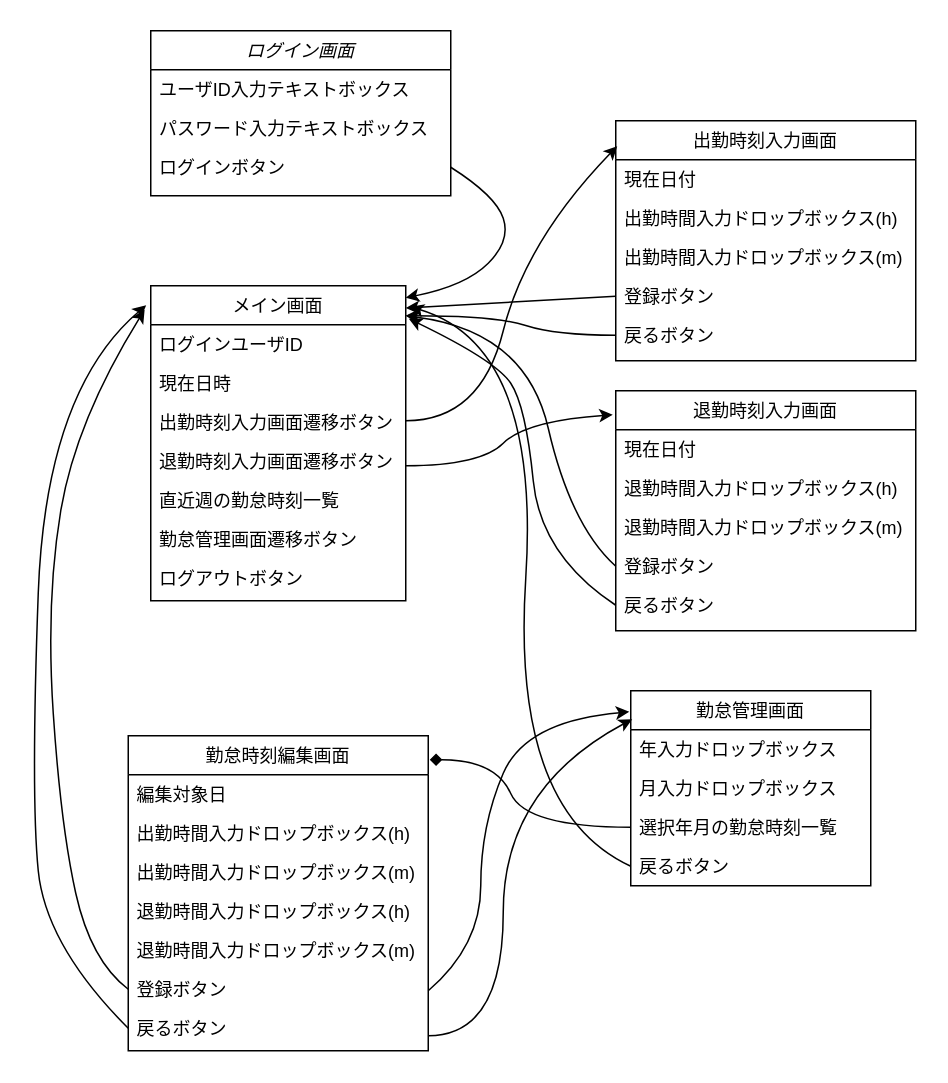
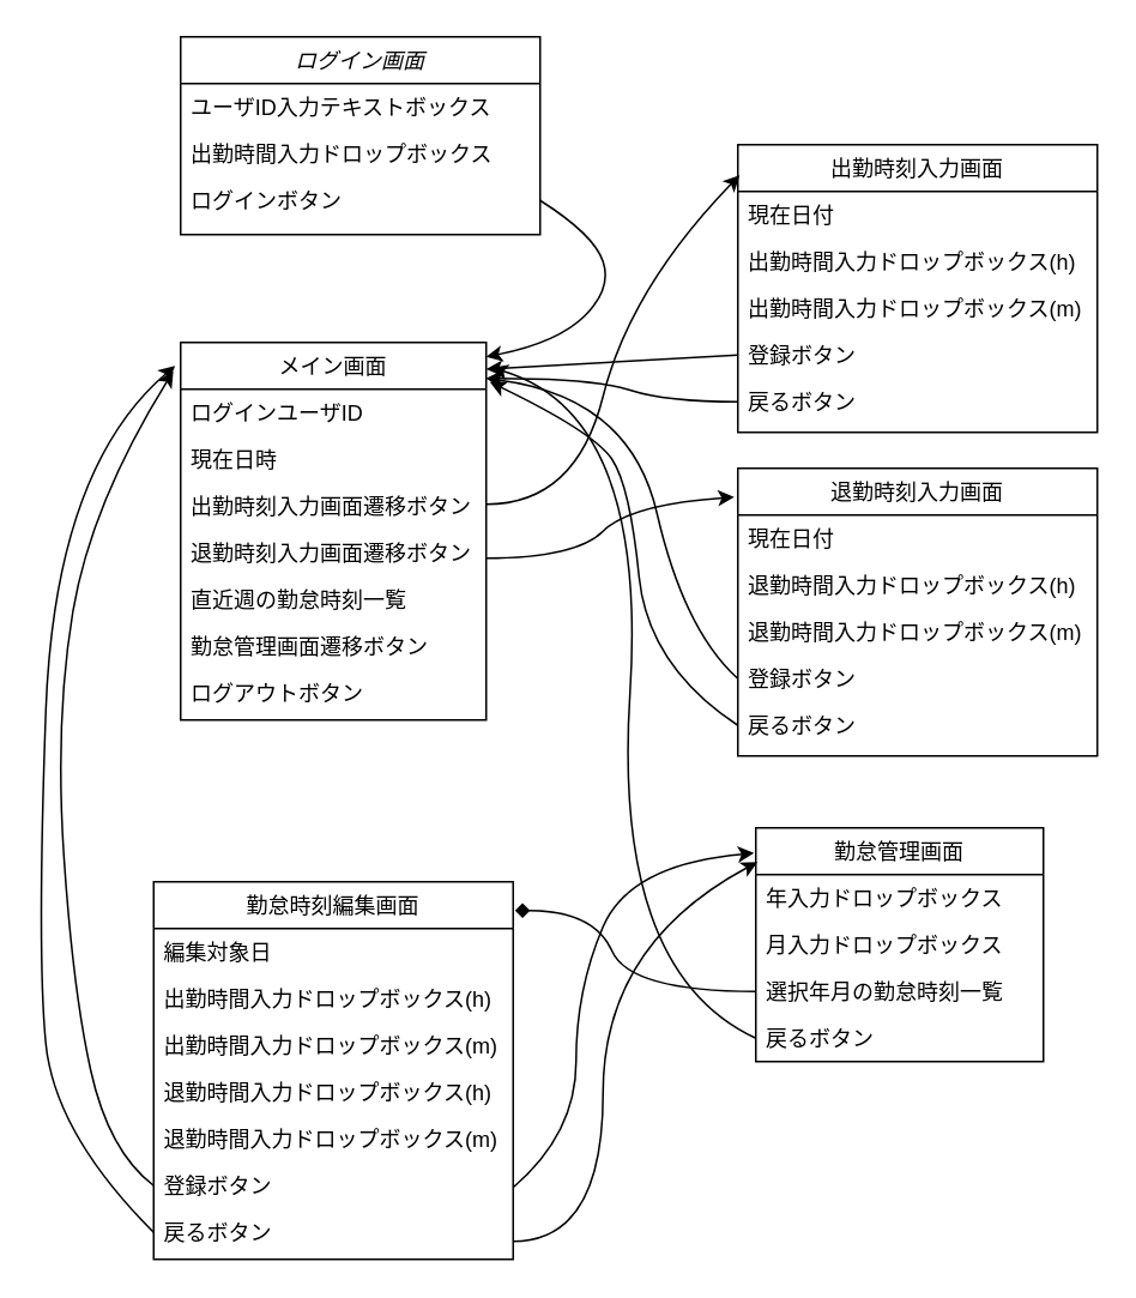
  <mxCell id="0" />
  <mxCell id="1" parent="0" />
  <mxCell id="2" value="ログイン画面" style="swimlane;fontStyle=2;align=center;verticalAlign=top;childLayout=stackLayout;horizontal=1;startSize=26;horizontalStack=0;resizeParent=1;resizeLast=0;collapsible=1;marginBottom=0;rounded=0;shadow=0;strokeWidth=1;" parent="1" vertex="1"><mxGeometry x="100" y="20" width="200" height="110" as="geometry"><mxRectangle x="230" y="140" width="160" height="26" as="alternateBounds" /></mxGeometry></mxCell>
  <mxCell id="3" value="ユーザID入力テキストボックス" style="text;align=left;verticalAlign=top;spacingLeft=4;spacingRight=4;overflow=hidden;rotatable=0;points=[[0,0.5],[1,0.5]];portConstraint=eastwest;" parent="2" vertex="1"><mxGeometry y="26" width="200" height="26" as="geometry" /></mxCell>
- <mxCell id="4" value="パスワード入力テキストボックス" style="text;align=left;verticalAlign=top;spacingLeft=4;spacingRight=4;overflow=hidden;rotatable=0;points=[[0,0.5],[1,0.5]];portConstraint=eastwest;rounded=0;shadow=0;html=0;" parent="2" vertex="1"><mxGeometry y="52" width="200" height="26" as="geometry" /></mxCell>
+ <mxCell id="4" value="出勤時間入力ドロップボックス" style="text;align=left;verticalAlign=top;spacingLeft=4;spacingRight=4;overflow=hidden;rotatable=0;points=[[0,0.5],[1,0.5]];portConstraint=eastwest;rounded=0;shadow=0;html=0;" parent="2" vertex="1"><mxGeometry y="52" width="200" height="26" as="geometry" /></mxCell>
  <mxCell id="5" value="ログインボタン" style="text;align=left;verticalAlign=top;spacingLeft=4;spacingRight=4;overflow=hidden;rotatable=0;points=[[0,0.5],[1,0.5]];portConstraint=eastwest;rounded=0;shadow=0;html=0;" parent="2" vertex="1"><mxGeometry y="78" width="200" height="26" as="geometry" /></mxCell>
  <mxCell id="6" value="メイン画面" style="swimlane;fontStyle=0;align=center;verticalAlign=top;childLayout=stackLayout;horizontal=1;startSize=26;horizontalStack=0;resizeParent=1;resizeLast=0;collapsible=1;marginBottom=0;rounded=0;shadow=0;strokeWidth=1;" parent="1" vertex="1"><mxGeometry x="100" y="190" width="170" height="210" as="geometry"><mxRectangle x="130" y="380" width="160" height="26" as="alternateBounds" /></mxGeometry></mxCell>
  <mxCell id="7" value="ログインユーザID" style="text;align=left;verticalAlign=top;spacingLeft=4;spacingRight=4;overflow=hidden;rotatable=0;points=[[0,0.5],[1,0.5]];portConstraint=eastwest;" parent="6" vertex="1"><mxGeometry y="26" width="170" height="26" as="geometry" /></mxCell>
  <mxCell id="8" value="現在日時" style="text;align=left;verticalAlign=top;spacingLeft=4;spacingRight=4;overflow=hidden;rotatable=0;points=[[0,0.5],[1,0.5]];portConstraint=eastwest;rounded=0;shadow=0;html=0;" parent="6" vertex="1"><mxGeometry y="52" width="170" height="26" as="geometry" /></mxCell>
  <mxCell id="9" value="出勤時刻入力画面遷移ボタン" style="text;align=left;verticalAlign=top;spacingLeft=4;spacingRight=4;overflow=hidden;rotatable=0;points=[[0,0.5],[1,0.5]];portConstraint=eastwest;fontStyle=0" parent="6" vertex="1"><mxGeometry y="78" width="170" height="26" as="geometry" /></mxCell>
  <mxCell id="10" value="退勤時刻入力画面遷移ボタン" style="text;align=left;verticalAlign=top;spacingLeft=4;spacingRight=4;overflow=hidden;rotatable=0;points=[[0,0.5],[1,0.5]];portConstraint=eastwest;" parent="6" vertex="1"><mxGeometry y="104" width="170" height="26" as="geometry" /></mxCell>
  <mxCell id="11" value="直近週の勤怠時刻一覧" style="text;align=left;verticalAlign=top;spacingLeft=4;spacingRight=4;overflow=hidden;rotatable=0;points=[[0,0.5],[1,0.5]];portConstraint=eastwest;rounded=0;shadow=0;html=0;" vertex="1" parent="6"><mxGeometry y="130" width="170" height="26" as="geometry" /></mxCell>
  <mxCell id="12" value="勤怠管理画面遷移ボタン" style="text;align=left;verticalAlign=top;spacingLeft=4;spacingRight=4;overflow=hidden;rotatable=0;points=[[0,0.5],[1,0.5]];portConstraint=eastwest;rounded=0;shadow=0;html=0;" vertex="1" parent="6"><mxGeometry y="156" width="170" height="26" as="geometry" /></mxCell>
  <mxCell id="13" value="ログアウトボタン" style="text;align=left;verticalAlign=top;spacingLeft=4;spacingRight=4;overflow=hidden;rotatable=0;points=[[0,0.5],[1,0.5]];portConstraint=eastwest;rounded=0;shadow=0;html=0;" vertex="1" parent="6"><mxGeometry y="182" width="170" height="26" as="geometry" /></mxCell>
  <mxCell id="14" value="勤怠管理画面" style="swimlane;fontStyle=0;align=center;verticalAlign=top;childLayout=stackLayout;horizontal=1;startSize=26;horizontalStack=0;resizeParent=1;resizeLast=0;collapsible=1;marginBottom=0;rounded=0;shadow=0;strokeWidth=1;" parent="1" vertex="1"><mxGeometry x="420" y="460" width="160" height="130" as="geometry"><mxRectangle x="340" y="380" width="170" height="26" as="alternateBounds" /></mxGeometry></mxCell>
  <mxCell id="15" value="年入力ドロップボックス" style="text;align=left;verticalAlign=top;spacingLeft=4;spacingRight=4;overflow=hidden;rotatable=0;points=[[0,0.5],[1,0.5]];portConstraint=eastwest;" parent="14" vertex="1"><mxGeometry y="26" width="160" height="26" as="geometry" /></mxCell>
  <mxCell id="16" value="月入力ドロップボックス" style="text;align=left;verticalAlign=top;spacingLeft=4;spacingRight=4;overflow=hidden;rotatable=0;points=[[0,0.5],[1,0.5]];portConstraint=eastwest;" vertex="1" parent="14"><mxGeometry y="52" width="160" height="26" as="geometry" /></mxCell>
  <mxCell id="17" value="選択年月の勤怠時刻一覧" style="text;align=left;verticalAlign=top;spacingLeft=4;spacingRight=4;overflow=hidden;rotatable=0;points=[[0,0.5],[1,0.5]];portConstraint=eastwest;" vertex="1" parent="14"><mxGeometry y="78" width="160" height="26" as="geometry" /></mxCell>
  <mxCell id="18" value="戻るボタン" style="text;align=left;verticalAlign=top;spacingLeft=4;spacingRight=4;overflow=hidden;rotatable=0;points=[[0,0.5],[1,0.5]];portConstraint=eastwest;" vertex="1" parent="14"><mxGeometry y="104" width="160" height="26" as="geometry" /></mxCell>
  <mxCell id="19" value="出勤時刻入力画面" style="swimlane;fontStyle=0;align=center;verticalAlign=top;childLayout=stackLayout;horizontal=1;startSize=26;horizontalStack=0;resizeParent=1;resizeLast=0;collapsible=1;marginBottom=0;rounded=0;shadow=0;strokeWidth=1;" parent="1" vertex="1"><mxGeometry x="410" y="80" width="200" height="160" as="geometry"><mxRectangle x="550" y="140" width="160" height="26" as="alternateBounds" /></mxGeometry></mxCell>
  <mxCell id="20" value="現在日付" style="text;align=left;verticalAlign=top;spacingLeft=4;spacingRight=4;overflow=hidden;rotatable=0;points=[[0,0.5],[1,0.5]];portConstraint=eastwest;" parent="19" vertex="1"><mxGeometry y="26" width="200" height="26" as="geometry" /></mxCell>
  <mxCell id="21" value="出勤時間入力ドロップボックス(h)" style="text;align=left;verticalAlign=top;spacingLeft=4;spacingRight=4;overflow=hidden;rotatable=0;points=[[0,0.5],[1,0.5]];portConstraint=eastwest;rounded=0;shadow=0;html=0;" parent="19" vertex="1"><mxGeometry y="52" width="200" height="26" as="geometry" /></mxCell>
  <mxCell id="22" value="出勤時間入力ドロップボックス(m)" style="text;align=left;verticalAlign=top;spacingLeft=4;spacingRight=4;overflow=hidden;rotatable=0;points=[[0,0.5],[1,0.5]];portConstraint=eastwest;rounded=0;shadow=0;html=0;" vertex="1" parent="19"><mxGeometry y="78" width="200" height="26" as="geometry" /></mxCell>
  <mxCell id="23" value="登録ボタン" style="text;align=left;verticalAlign=top;spacingLeft=4;spacingRight=4;overflow=hidden;rotatable=0;points=[[0,0.5],[1,0.5]];portConstraint=eastwest;rounded=0;shadow=0;html=0;" parent="19" vertex="1"><mxGeometry y="104" width="200" height="26" as="geometry" /></mxCell>
  <mxCell id="24" value="戻るボタン" style="text;align=left;verticalAlign=top;spacingLeft=4;spacingRight=4;overflow=hidden;rotatable=0;points=[[0,0.5],[1,0.5]];portConstraint=eastwest;rounded=0;shadow=0;html=0;" parent="19" vertex="1"><mxGeometry y="130" width="200" height="26" as="geometry" /></mxCell>
  <mxCell id="25" value="退勤時刻入力画面" style="swimlane;fontStyle=0;align=center;verticalAlign=top;childLayout=stackLayout;horizontal=1;startSize=26;horizontalStack=0;resizeParent=1;resizeLast=0;collapsible=1;marginBottom=0;rounded=0;shadow=0;strokeWidth=1;" vertex="1" parent="1"><mxGeometry x="410" y="260" width="200" height="160" as="geometry"><mxRectangle x="550" y="140" width="160" height="26" as="alternateBounds" /></mxGeometry></mxCell>
  <mxCell id="26" value="現在日付" style="text;align=left;verticalAlign=top;spacingLeft=4;spacingRight=4;overflow=hidden;rotatable=0;points=[[0,0.5],[1,0.5]];portConstraint=eastwest;" vertex="1" parent="25"><mxGeometry y="26" width="200" height="26" as="geometry" /></mxCell>
  <mxCell id="27" value="退勤時間入力ドロップボックス(h)" style="text;align=left;verticalAlign=top;spacingLeft=4;spacingRight=4;overflow=hidden;rotatable=0;points=[[0,0.5],[1,0.5]];portConstraint=eastwest;rounded=0;shadow=0;html=0;" vertex="1" parent="25"><mxGeometry y="52" width="200" height="26" as="geometry" /></mxCell>
  <mxCell id="28" value="退勤時間入力ドロップボックス(m)" style="text;align=left;verticalAlign=top;spacingLeft=4;spacingRight=4;overflow=hidden;rotatable=0;points=[[0,0.5],[1,0.5]];portConstraint=eastwest;rounded=0;shadow=0;html=0;" vertex="1" parent="25"><mxGeometry y="78" width="200" height="26" as="geometry" /></mxCell>
  <mxCell id="29" value="登録ボタン" style="text;align=left;verticalAlign=top;spacingLeft=4;spacingRight=4;overflow=hidden;rotatable=0;points=[[0,0.5],[1,0.5]];portConstraint=eastwest;rounded=0;shadow=0;html=0;" vertex="1" parent="25"><mxGeometry y="104" width="200" height="26" as="geometry" /></mxCell>
  <mxCell id="30" value="戻るボタン" style="text;align=left;verticalAlign=top;spacingLeft=4;spacingRight=4;overflow=hidden;rotatable=0;points=[[0,0.5],[1,0.5]];portConstraint=eastwest;rounded=0;shadow=0;html=0;" vertex="1" parent="25"><mxGeometry y="130" width="200" height="26" as="geometry" /></mxCell>
  <mxCell id="31" value="勤怠時刻編集画面" style="swimlane;fontStyle=0;align=center;verticalAlign=top;childLayout=stackLayout;horizontal=1;startSize=26;horizontalStack=0;resizeParent=1;resizeLast=0;collapsible=1;marginBottom=0;rounded=0;shadow=0;strokeWidth=1;" vertex="1" parent="1"><mxGeometry x="85" y="490" width="200" height="210" as="geometry"><mxRectangle x="340" y="380" width="170" height="26" as="alternateBounds" /></mxGeometry></mxCell>
  <mxCell id="32" value="編集対象日" style="text;align=left;verticalAlign=top;spacingLeft=4;spacingRight=4;overflow=hidden;rotatable=0;points=[[0,0.5],[1,0.5]];portConstraint=eastwest;" vertex="1" parent="31"><mxGeometry y="26" width="200" height="26" as="geometry" /></mxCell>
  <mxCell id="33" value="出勤時間入力ドロップボックス(h)" style="text;align=left;verticalAlign=top;spacingLeft=4;spacingRight=4;overflow=hidden;rotatable=0;points=[[0,0.5],[1,0.5]];portConstraint=eastwest;rounded=0;shadow=0;html=0;" vertex="1" parent="31"><mxGeometry y="52" width="200" height="26" as="geometry" /></mxCell>
  <mxCell id="34" value="出勤時間入力ドロップボックス(m)" style="text;align=left;verticalAlign=top;spacingLeft=4;spacingRight=4;overflow=hidden;rotatable=0;points=[[0,0.5],[1,0.5]];portConstraint=eastwest;rounded=0;shadow=0;html=0;" vertex="1" parent="31"><mxGeometry y="78" width="200" height="26" as="geometry" /></mxCell>
  <mxCell id="35" value="退勤時間入力ドロップボックス(h)" style="text;align=left;verticalAlign=top;spacingLeft=4;spacingRight=4;overflow=hidden;rotatable=0;points=[[0,0.5],[1,0.5]];portConstraint=eastwest;rounded=0;shadow=0;html=0;" vertex="1" parent="31"><mxGeometry y="104" width="200" height="26" as="geometry" /></mxCell>
  <mxCell id="36" value="退勤時間入力ドロップボックス(m)" style="text;align=left;verticalAlign=top;spacingLeft=4;spacingRight=4;overflow=hidden;rotatable=0;points=[[0,0.5],[1,0.5]];portConstraint=eastwest;rounded=0;shadow=0;html=0;" vertex="1" parent="31"><mxGeometry y="130" width="200" height="26" as="geometry" /></mxCell>
  <mxCell id="37" value="登録ボタン" style="text;align=left;verticalAlign=top;spacingLeft=4;spacingRight=4;overflow=hidden;rotatable=0;points=[[0,0.5],[1,0.5]];portConstraint=eastwest;" vertex="1" parent="31"><mxGeometry y="156" width="200" height="26" as="geometry" /></mxCell>
  <mxCell id="38" value="戻るボタン" style="text;align=left;verticalAlign=top;spacingLeft=4;spacingRight=4;overflow=hidden;rotatable=0;points=[[0,0.5],[1,0.5]];portConstraint=eastwest;" vertex="1" parent="31"><mxGeometry y="182" width="200" height="26" as="geometry" /></mxCell>
  <mxCell id="39" value="" style="curved=1;endArrow=classic;html=1;exitX=1;exitY=0.5;exitDx=0;exitDy=0;" edge="1" parent="1" source="5"><mxGeometry width="50" height="50" relative="1" as="geometry"><mxPoint x="320" y="200" as="sourcePoint" /><mxPoint x="270" y="198" as="targetPoint" /><Array as="points"><mxPoint x="330" y="130" /><mxPoint x="340" y="160" /><mxPoint x="310" y="190" /></Array></mxGeometry></mxCell>
  <mxCell id="40" value="" style="curved=1;endArrow=classic;html=1;entryX=-0.01;entryY=0.1;entryDx=0;entryDy=0;entryPerimeter=0;" edge="1" parent="1" target="25"><mxGeometry width="50" height="50" relative="1" as="geometry"><mxPoint x="270" y="310" as="sourcePoint" /><mxPoint x="320" y="260" as="targetPoint" /><Array as="points"><mxPoint x="320" y="310" /><mxPoint x="350" y="280" /></Array></mxGeometry></mxCell>
  <mxCell id="41" value="" style="curved=1;endArrow=classic;html=1;entryX=0.005;entryY=0.106;entryDx=0;entryDy=0;entryPerimeter=0;" edge="1" parent="1" target="19"><mxGeometry width="50" height="50" relative="1" as="geometry"><mxPoint x="270" y="280" as="sourcePoint" /><mxPoint x="320" y="230" as="targetPoint" /><Array as="points"><mxPoint x="320" y="280" /><mxPoint x="350" y="160" /></Array></mxGeometry></mxCell>
  <mxCell id="42" value="" style="curved=1;endArrow=classic;html=1;exitX=0;exitY=0.5;exitDx=0;exitDy=0;" edge="1" parent="1" source="29"><mxGeometry width="50" height="50" relative="1" as="geometry"><mxPoint x="320" y="410" as="sourcePoint" /><mxPoint x="270" y="210" as="targetPoint" /><Array as="points"><mxPoint x="380" y="350" /><mxPoint x="350" y="220" /></Array></mxGeometry></mxCell>
  <mxCell id="43" value="" style="curved=1;endArrow=classic;html=1;exitX=0;exitY=0.5;exitDx=0;exitDy=0;entryX=1.012;entryY=-0.154;entryDx=0;entryDy=0;entryPerimeter=0;" edge="1" parent="1" source="30" target="7"><mxGeometry width="50" height="50" relative="1" as="geometry"><mxPoint x="330" y="290" as="sourcePoint" /><mxPoint x="380" y="240" as="targetPoint" /><Array as="points"><mxPoint x="360" y="370" /><mxPoint x="350" y="270" /><mxPoint x="330" y="240" /></Array></mxGeometry></mxCell>
  <mxCell id="44" value="" style="curved=1;endArrow=classic;html=1;exitX=0;exitY=0.5;exitDx=0;exitDy=0;entryX=1;entryY=0.095;entryDx=0;entryDy=0;entryPerimeter=0;" edge="1" parent="1" source="24" target="6"><mxGeometry width="50" height="50" relative="1" as="geometry"><mxPoint x="330" y="260" as="sourcePoint" /><mxPoint x="380" y="210" as="targetPoint" /><Array as="points"><mxPoint x="370" y="223" /><mxPoint x="330" y="210" /></Array></mxGeometry></mxCell>
  <mxCell id="45" value="" style="curved=1;endArrow=classic;html=1;exitX=0;exitY=0.5;exitDx=0;exitDy=0;entryX=1;entryY=0.071;entryDx=0;entryDy=0;entryPerimeter=0;" edge="1" parent="1" source="23" target="6"><mxGeometry width="50" height="50" relative="1" as="geometry"><mxPoint x="330" y="240" as="sourcePoint" /><mxPoint x="380" y="190" as="targetPoint" /><Array as="points" /></mxGeometry></mxCell>
  <mxCell id="46" value="" style="curved=1;endArrow=classic;html=1;exitX=0;exitY=0.5;exitDx=0;exitDy=0;entryX=-0.024;entryY=0.076;entryDx=0;entryDy=0;entryPerimeter=0;" edge="1" parent="1" source="37" target="6"><mxGeometry width="50" height="50" relative="1" as="geometry"><mxPoint x="30" y="595" as="sourcePoint" /><mxPoint x="80" y="545" as="targetPoint" /><Array as="points"><mxPoint x="60" y="640" /><mxPoint x="40" y="550" /><mxPoint x="30" y="400" /><mxPoint x="50" y="280" /></Array></mxGeometry></mxCell>
  <mxCell id="47" value="" style="curved=1;endArrow=classic;html=1;entryX=-0.018;entryY=0.062;entryDx=0;entryDy=0;entryPerimeter=0;exitX=0;exitY=0.5;exitDx=0;exitDy=0;" edge="1" parent="1" source="38" target="6"><mxGeometry width="50" height="50" relative="1" as="geometry"><mxPoint x="80" y="680" as="sourcePoint" /><mxPoint x="70" y="600" as="targetPoint" /><Array as="points"><mxPoint x="30" y="630" /><mxPoint x="20" y="530" /><mxPoint x="30" y="260" /></Array></mxGeometry></mxCell>
  <mxCell id="48" value="" style="curved=1;endArrow=classic;html=1;entryX=0.006;entryY=0.146;entryDx=0;entryDy=0;entryPerimeter=0;" edge="1" parent="1" target="14"><mxGeometry width="50" height="50" relative="1" as="geometry"><mxPoint x="285" y="690" as="sourcePoint" /><mxPoint x="335" y="640" as="targetPoint" /><Array as="points"><mxPoint x="335" y="690" /><mxPoint x="335" y="525" /></Array></mxGeometry></mxCell>
  <mxCell id="49" value="" style="curved=1;endArrow=classic;html=1;entryX=-0.006;entryY=0.108;entryDx=0;entryDy=0;entryPerimeter=0;" edge="1" parent="1" target="14"><mxGeometry width="50" height="50" relative="1" as="geometry"><mxPoint x="285" y="660" as="sourcePoint" /><mxPoint x="370" y="510" as="targetPoint" /><Array as="points"><mxPoint x="320" y="630" /><mxPoint x="320" y="550" /><mxPoint x="350" y="480" /></Array></mxGeometry></mxCell>
  <mxCell id="50" value="" style="curved=1;endArrow=diamond;html=1;exitX=0;exitY=0.5;exitDx=0;exitDy=0;entryX=1.005;entryY=0.076;entryDx=0;entryDy=0;entryPerimeter=0;" edge="1" parent="1" source="17" target="31"><mxGeometry width="50" height="50" relative="1" as="geometry"><mxPoint x="300" y="570" as="sourcePoint" /><mxPoint x="350" y="520" as="targetPoint" /><Array as="points"><mxPoint x="350" y="551" /><mxPoint x="330" y="506" /></Array></mxGeometry></mxCell>
  <mxCell id="51" value="" style="curved=1;endArrow=classic;html=1;exitX=0;exitY=0.5;exitDx=0;exitDy=0;entryX=1.018;entryY=0.067;entryDx=0;entryDy=0;entryPerimeter=0;" edge="1" parent="1" source="18" target="6"><mxGeometry width="50" height="50" relative="1" as="geometry"><mxPoint x="340" y="590" as="sourcePoint" /><mxPoint x="390" y="540" as="targetPoint" /><Array as="points"><mxPoint x="340" y="540" /><mxPoint x="360" y="230" /></Array></mxGeometry></mxCell>
